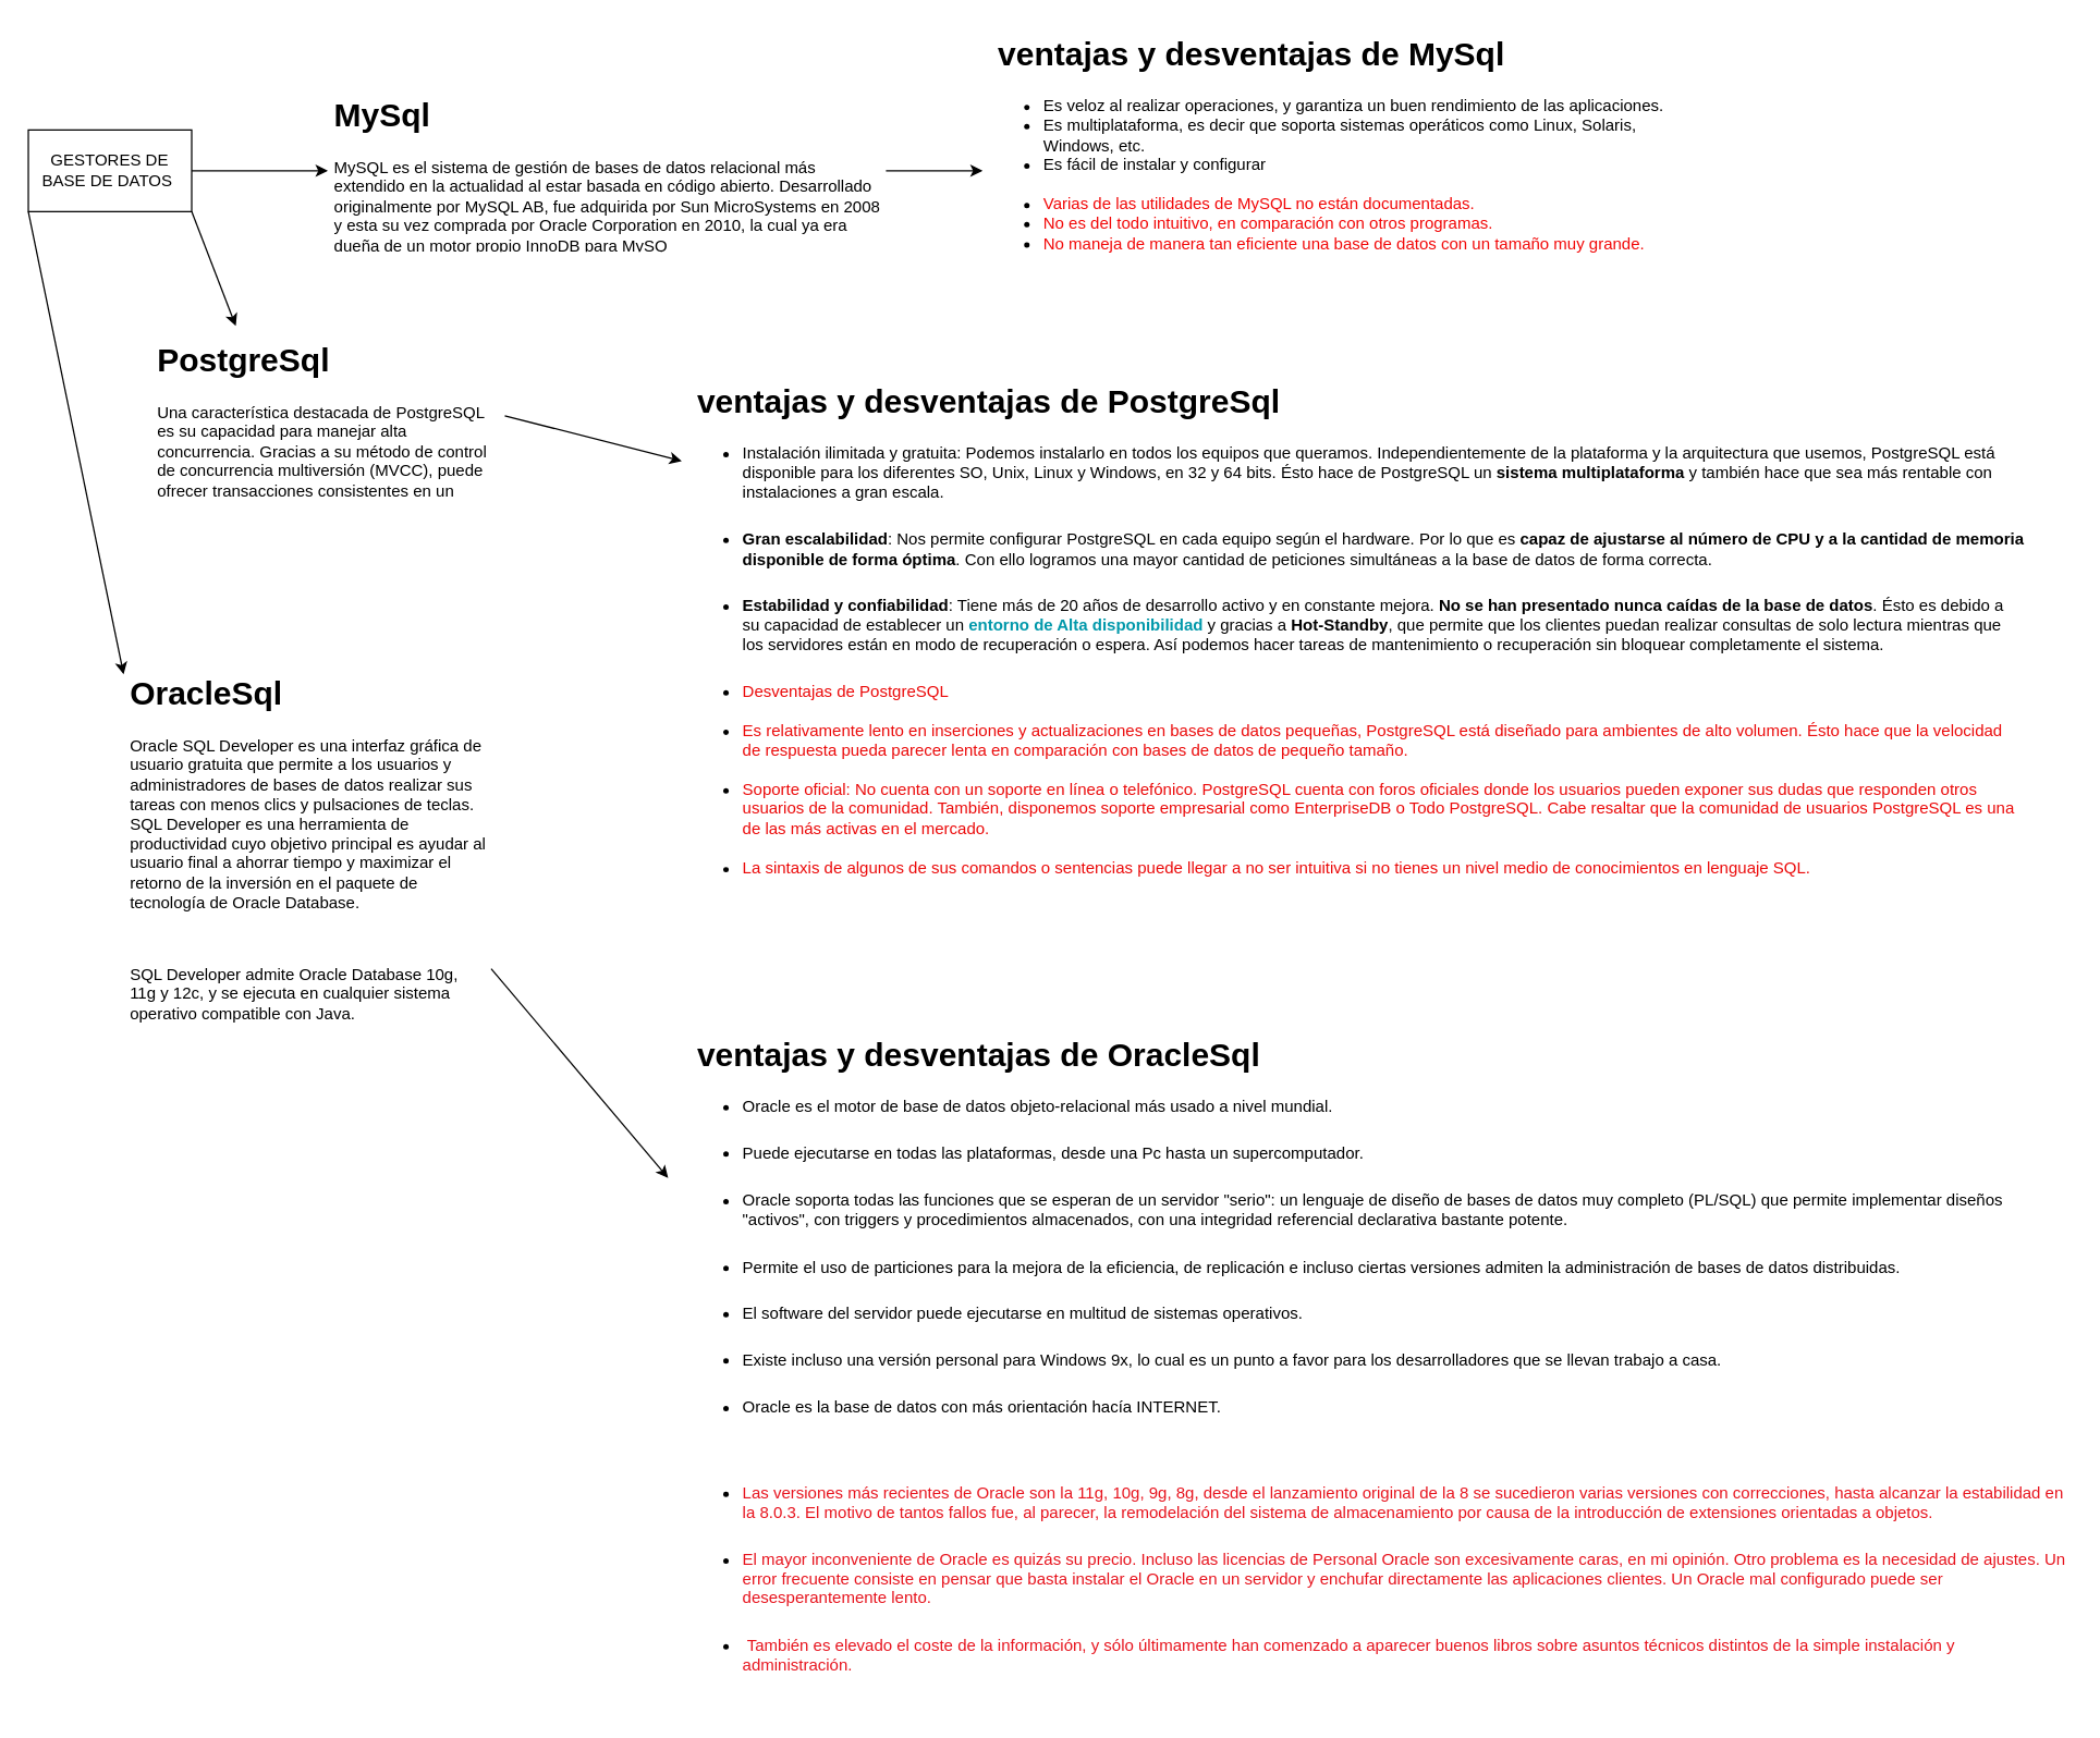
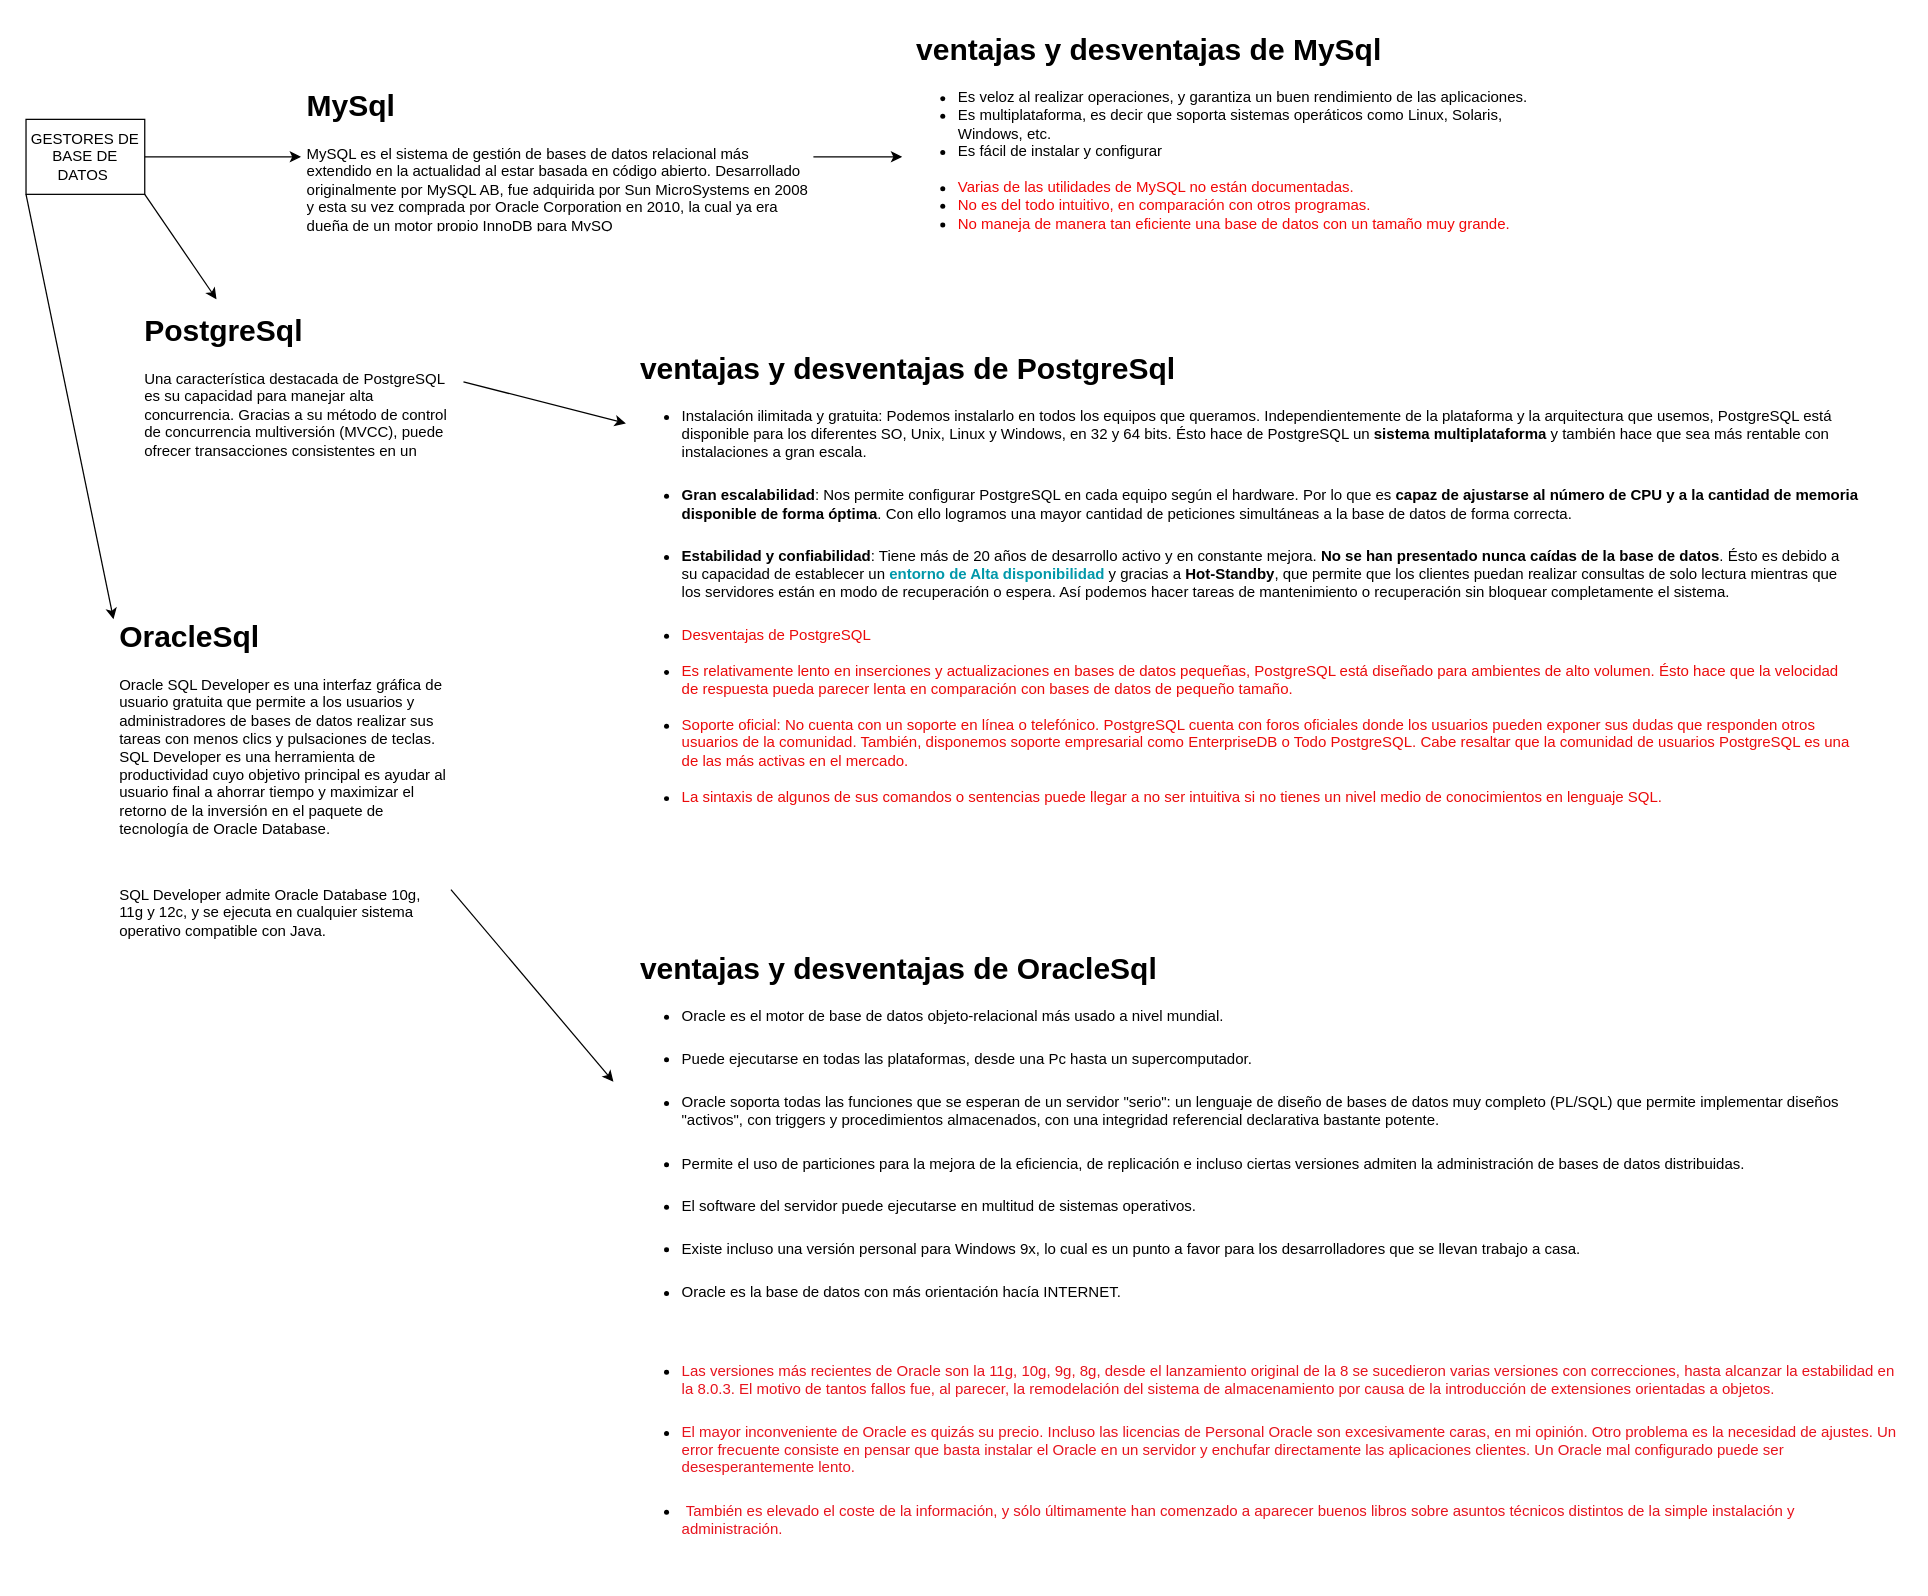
  <mxCell id="0" />
  <mxCell id="1" parent="0" />
- <mxCell id="2" value="GESTORES DE BASE DE DATOS&amp;nbsp;" style="rounded=0;whiteSpace=wrap;html=1;" vertex="1" parent="1"><mxGeometry x="20" y="95" width="120" height="60" as="geometry" /></mxCell>
+ <mxCell id="2" value="GESTORES DE BASE DE DATOS&amp;nbsp;" style="rounded=0;whiteSpace=wrap;html=1;" vertex="1" parent="1"><mxGeometry x="20" y="95" width="95" height="60" as="geometry" /></mxCell>
  <mxCell id="3" value="" style="endArrow=classic;html=1;rounded=0;exitX=1;exitY=0.5;exitDx=0;exitDy=0;entryX=0;entryY=0.5;entryDx=0;entryDy=0;" edge="1" parent="1" source="2" target="4"><mxGeometry width="50" height="50" relative="1" as="geometry"><mxPoint x="160" y="405" as="sourcePoint" /><mxPoint x="240" y="395" as="targetPoint" /></mxGeometry></mxCell>
  <mxCell id="4" value="&lt;h1&gt;MySql&lt;/h1&gt;&lt;p&gt;MySQL es el sistema de gestión de bases de datos relacional más extendido en la actualidad al estar basada en código abierto. Desarrollado originalmente por MySQL AB, fue adquirida por Sun MicroSystems en 2008 y esta su vez comprada por Oracle Corporation en 2010, la cual ya era dueña de un motor propio InnoDB para MySQ&lt;br&gt;&lt;/p&gt;" style="text;html=1;strokeColor=none;fillColor=none;spacing=5;spacingTop=-20;whiteSpace=wrap;overflow=hidden;rounded=0;" vertex="1" parent="1"><mxGeometry x="240" y="65" width="410" height="120" as="geometry" /></mxCell>
  <mxCell id="5" value="&lt;h1&gt;&amp;nbsp;ventajas y desventajas de MySql&lt;/h1&gt;&lt;ul&gt;&lt;li&gt;Es veloz al realizar operaciones, y garantiza un buen rendimiento de las aplicaciones.&lt;/li&gt;&lt;li&gt;&lt;span class=&quot;OYPEnA text-decoration-none text-strikethrough-none&quot;&gt;Es multiplataforma, es decir que soporta sistemas operáticos como Linux, Solaris, Windows, etc.&lt;/span&gt;&lt;/li&gt;&lt;li&gt;&lt;span class=&quot;OYPEnA text-decoration-none text-strikethrough-none&quot;&gt;Es fácil de instalar y configurar&lt;br&gt;&lt;br&gt;&lt;/span&gt;&lt;/li&gt;&lt;li&gt; &lt;span class=&quot;OYPEnA text-decoration-none text-strikethrough-none&quot;&gt;&lt;font color=&quot;#f20707&quot;&gt;Varias de las utilidades de MySQL no están documentadas.&lt;/font&gt;&lt;/span&gt;&lt;/li&gt;&lt;li&gt;&lt;span class=&quot;OYPEnA text-decoration-none text-strikethrough-none&quot;&gt;&lt;font color=&quot;#f20707&quot;&gt;No es del todo intuitivo, en comparación con otros programas.&lt;/font&gt;&lt;/span&gt;&lt;/li&gt;&lt;li&gt;&lt;span class=&quot;OYPEnA text-decoration-none text-strikethrough-none&quot;&gt;&lt;font color=&quot;#f20707&quot;&gt;No maneja de manera tan eficiente una base de datos con un tamaño muy grande.&lt;/font&gt;&lt;/span&gt;&lt;/li&gt;&lt;/ul&gt;" style="text;html=1;strokeColor=none;fillColor=none;spacing=5;spacingTop=-20;whiteSpace=wrap;overflow=hidden;rounded=0;" vertex="1" parent="1"><mxGeometry x="721" y="20" width="510" height="210" as="geometry" /></mxCell>
  <mxCell id="6" value="" style="endArrow=classic;html=1;rounded=0;entryX=0;entryY=0.5;entryDx=0;entryDy=0;exitX=1;exitY=0.5;exitDx=0;exitDy=0;" edge="1" parent="1" source="4" target="5"><mxGeometry width="50" height="50" relative="1" as="geometry"><mxPoint x="380" y="335" as="sourcePoint" /><mxPoint x="430" y="285" as="targetPoint" /></mxGeometry></mxCell>
  <mxCell id="7" value="" style="endArrow=classic;html=1;rounded=0;exitX=1;exitY=1;exitDx=0;exitDy=0;entryX=0.24;entryY=-0.05;entryDx=0;entryDy=0;entryPerimeter=0;" edge="1" parent="1" source="2" target="8"><mxGeometry width="50" height="50" relative="1" as="geometry"><mxPoint x="600" y="335" as="sourcePoint" /><mxPoint x="230" y="265" as="targetPoint" /></mxGeometry></mxCell>
  <mxCell id="8" value="&lt;h1&gt;PostgreSql&lt;/h1&gt;&lt;p&gt;Una característica destacada de PostgreSQL es su capacidad para manejar alta concurrencia. Gracias a su método de control de concurrencia multiversión (MVCC), puede ofrecer transacciones consistentes en un rendimiento óptimo, incluso en entornos con múltiples usuarios concurrentes.&lt;br&gt;&lt;/p&gt;" style="text;html=1;strokeColor=none;fillColor=none;spacing=5;spacingTop=-20;whiteSpace=wrap;overflow=hidden;rounded=0;" vertex="1" parent="1"><mxGeometry x="110" y="245" width="260" height="120" as="geometry" /></mxCell>
  <mxCell id="9" value="&lt;h1&gt;&amp;nbsp;ventajas y desventajas de PostgreSql&lt;/h1&gt;&lt;ul&gt;&lt;li style=&quot;box-sizing: border-box; list-style-type: disc; margin-bottom: 20px;&quot;&gt;Instalación ilimitada y gratuita: Podemos instalarlo en todos los equipos que queramos. Independientemente de la plataforma y la arquitectura que usemos, PostgreSQL está disponible para los diferentes SO, Unix, Linux y Windows, en 32 y 64 bits. Ésto hace de PostgreSQL un&amp;nbsp;&lt;span style=&quot;box-sizing: border-box; font-weight: 700;&quot;&gt;s&lt;/span&gt;&lt;span style=&quot;box-sizing: border-box; font-weight: 700;&quot;&gt;istema&amp;nbsp;multiplataforma&lt;/span&gt;&amp;nbsp;y también hace que sea más rentable con instalaciones a gran escala.&lt;/li&gt;&lt;li style=&quot;box-sizing: border-box; list-style-type: disc; margin-bottom: 20px;&quot;&gt;&lt;span style=&quot;box-sizing: border-box; font-weight: 700;&quot;&gt;Gran escalabilidad&lt;/span&gt;: Nos permite configurar PostgreSQL en cada equipo según el hardware. Por lo que es&amp;nbsp;&lt;span style=&quot;box-sizing: border-box; font-weight: 700;&quot;&gt;capaz de ajustarse al número de CPU y a la cantidad de memoria disponible de forma óptima&lt;/span&gt;. Con ello logramos una mayor cantidad de peticiones simultáneas a la base de datos de forma correcta.&lt;/li&gt;&lt;li style=&quot;box-sizing: border-box; list-style-type: disc; margin-bottom: 20px;&quot;&gt;&lt;span style=&quot;box-sizing: border-box; font-weight: 700;&quot;&gt;Estabilidad y confiabilidad&lt;/span&gt;: Tiene más de 20 años de desarrollo activo y en&amp;nbsp;constante mejora.&amp;nbsp;&lt;span style=&quot;box-sizing: border-box; font-weight: 700;&quot;&gt;No se han presentado nunca caídas de la base de datos&lt;/span&gt;. Ésto es debido a su capacidad de establecer un&amp;nbsp;&lt;a style=&quot;box-sizing: border-box; background-color: initial; transition: all 0.1s ease-in-out 0s; color: rgb(0, 152, 170); text-decoration-line: none; font-weight: 600;&quot; rel=&quot;noopener noreferrer&quot; target=&quot;_blank&quot; href=&quot;https://todopostgresql.com/alta-disponibilidad-postgresql/&quot;&gt;entorno de Alta disponibilidad&lt;/a&gt;&amp;nbsp;y gracias a&amp;nbsp;&lt;span style=&quot;box-sizing: border-box; font-weight: 700;&quot;&gt;Hot-Standby&lt;/span&gt;, que permite que los clientes puedan realizar consultas de solo lectura mientras que los servidores están en modo de recuperación o espera. Así podemos hacer tareas de mantenimiento o recuperación sin bloquear completamente el sistema.&lt;/li&gt;&lt;li&gt;&lt;font color=&quot;#eb0a0a&quot;&gt;Desventajas de PostgreSQL&lt;br&gt;&lt;br&gt;&lt;/font&gt;&lt;/li&gt;&lt;li&gt;&lt;font color=&quot;#eb0a0a&quot;&gt;Es relativamente lento en inserciones y actualizaciones en bases de datos pequeñas, PostgreSQL está diseñado para ambientes de alto volumen. Ésto hace que la velocidad de respuesta pueda parecer lenta en comparación con bases de datos de pequeño tamaño.&lt;br&gt;&lt;br&gt;&lt;/font&gt;&lt;/li&gt;&lt;li&gt;&lt;font color=&quot;#eb0a0a&quot;&gt;Soporte oficial: No cuenta con un soporte en línea o telefónico. PostgreSQL cuenta con foros oficiales donde los usuarios pueden exponer sus dudas que responden otros usuarios de la comunidad. También, disponemos soporte empresarial como EnterpriseDB o Todo PostgreSQL. Cabe resaltar que la comunidad de usuarios PostgreSQL es una de las más activas en el mercado.&lt;br&gt;&lt;br&gt;&lt;/font&gt;&lt;/li&gt;&lt;li&gt;&lt;font color=&quot;#eb0a0a&quot;&gt;La sintaxis de algunos de sus comandos o sentencias puede llegar a no ser intuitiva si no tienes un nivel medio de conocimientos en lenguaje SQL.&lt;/font&gt;&lt;/li&gt;&lt;/ul&gt;" style="text;html=1;strokeColor=none;fillColor=none;spacing=5;spacingTop=-20;whiteSpace=wrap;overflow=hidden;rounded=0;" vertex="1" parent="1"><mxGeometry x="500" y="275" width="990" height="380" as="geometry" /></mxCell>
  <mxCell id="10" value="" style="endArrow=classic;html=1;rounded=0;exitX=1;exitY=0.5;exitDx=0;exitDy=0;" edge="1" parent="1" source="8" target="9"><mxGeometry width="50" height="50" relative="1" as="geometry"><mxPoint x="760" y="575" as="sourcePoint" /><mxPoint x="480" y="305" as="targetPoint" /></mxGeometry></mxCell>
  <mxCell id="11" value="" style="endArrow=classic;html=1;rounded=0;exitX=0;exitY=1;exitDx=0;exitDy=0;" edge="1" parent="1" source="2"><mxGeometry width="50" height="50" relative="1" as="geometry"><mxPoint x="550" y="575" as="sourcePoint" /><mxPoint x="90" y="495" as="targetPoint" /></mxGeometry></mxCell>
  <mxCell id="12" value="&lt;h1&gt;OracleSql&lt;/h1&gt;&lt;p&gt;Oracle SQL Developer es una interfaz gráfica de usuario gratuita que permite a los usuarios y administradores de bases de datos realizar sus tareas con menos clics y pulsaciones de teclas. SQL Developer es una herramienta de productividad cuyo objetivo principal es ayudar al usuario final a ahorrar tiempo y maximizar el retorno de la inversión en el paquete de tecnología de Oracle Database.&lt;/p&gt;&lt;p&gt;&lt;br&gt;&lt;/p&gt;&lt;p&gt;SQL Developer admite Oracle Database 10g, 11g y 12c, y se ejecuta en cualquier sistema operativo compatible con Java.&lt;/p&gt;" style="text;html=1;strokeColor=none;fillColor=none;spacing=5;spacingTop=-20;whiteSpace=wrap;overflow=hidden;rounded=0;" vertex="1" parent="1"><mxGeometry x="90" y="490" width="270" height="295" as="geometry" /></mxCell>
  <mxCell id="13" value="" style="endArrow=classic;html=1;rounded=0;exitX=1;exitY=0.75;exitDx=0;exitDy=0;" edge="1" parent="1" source="12"><mxGeometry width="50" height="50" relative="1" as="geometry"><mxPoint x="330" y="825" as="sourcePoint" /><mxPoint x="490" y="865" as="targetPoint" /></mxGeometry></mxCell>
  <mxCell id="14" value="&lt;h1&gt;&amp;nbsp;ventajas y desventajas de OracleSql&lt;/h1&gt;&lt;ul&gt;&lt;li style=&quot;box-sizing: border-box; list-style-type: disc; margin-bottom: 20px;&quot;&gt;Oracle es el motor de base de datos objeto-relacional más usado a nivel mundial.&lt;/li&gt;&lt;li style=&quot;box-sizing: border-box; list-style-type: disc; margin-bottom: 20px;&quot;&gt;Puede ejecutarse en todas las plataformas, desde una Pc hasta un supercomputador.&lt;/li&gt;&lt;li style=&quot;box-sizing: border-box; list-style-type: disc; margin-bottom: 20px;&quot;&gt;Oracle soporta todas las funciones que se esperan de un servidor &quot;serio&quot;: un lenguaje de diseño de bases de datos muy completo (PL/SQL) que permite implementar diseños &quot;activos&quot;, con triggers y procedimientos almacenados, con una integridad referencial declarativa bastante potente.&lt;/li&gt;&lt;li style=&quot;box-sizing: border-box; list-style-type: disc; margin-bottom: 20px;&quot;&gt;Permite el uso de particiones para la mejora de la eficiencia, de replicación e incluso ciertas versiones admiten la administración de bases de datos distribuidas.&lt;/li&gt;&lt;li style=&quot;box-sizing: border-box; list-style-type: disc; margin-bottom: 20px;&quot;&gt;El software del servidor puede ejecutarse en multitud de sistemas operativos.&lt;/li&gt;&lt;li style=&quot;box-sizing: border-box; list-style-type: disc; margin-bottom: 20px;&quot;&gt;Existe incluso una versión personal para Windows 9x, lo cual es un punto a favor para los desarrolladores que se llevan trabajo a casa.&lt;/li&gt;&lt;li style=&quot;box-sizing: border-box; list-style-type: disc; margin-bottom: 20px;&quot;&gt;Oracle es la base de datos con más orientación hacía INTERNET.&lt;br&gt;&lt;br&gt;&lt;font color=&quot;#e7131d&quot;&gt;&lt;br&gt;&lt;/font&gt;&lt;/li&gt;&lt;li style=&quot;box-sizing: border-box; list-style-type: disc; margin-bottom: 20px;&quot;&gt;&lt;font color=&quot;#e7131d&quot;&gt;Las versiones más recientes de Oracle son la 11g, 10g, 9g, 8g, desde el lanzamiento original de la 8 se sucedieron varias versiones con correcciones, hasta alcanzar la estabilidad en la 8.0.3. El motivo de tantos fallos fue, al parecer, la remodelación del sistema de almacenamiento por causa de la introducción de extensiones orientadas a objetos.&lt;/font&gt;&lt;/li&gt;&lt;li style=&quot;box-sizing: border-box; list-style-type: disc; margin-bottom: 20px;&quot;&gt;&lt;font color=&quot;#e7131d&quot;&gt;El mayor inconveniente de Oracle es quizás su precio. Incluso las licencias de Personal Oracle son excesivamente caras, en mi opinión. Otro problema es la necesidad de ajustes. Un error frecuente consiste en pensar que basta instalar el Oracle en un servidor y enchufar directamente las aplicaciones clientes. Un Oracle mal configurado puede ser desesperantemente lento.&lt;/font&gt;&lt;/li&gt;&lt;li style=&quot;box-sizing: border-box; list-style-type: disc; margin-bottom: 20px;&quot;&gt;&lt;font color=&quot;#e7131d&quot;&gt;&amp;nbsp;También es elevado el coste de la información, y sólo últimamente han comenzado a aparecer buenos libros sobre asuntos técnicos distintos de la simple instalación y administración.&lt;/font&gt;&lt;/li&gt;&lt;/ul&gt;" style="text;html=1;strokeColor=none;fillColor=none;spacing=5;spacingTop=-20;whiteSpace=wrap;overflow=hidden;rounded=0;" vertex="1" parent="1"><mxGeometry x="500" y="755" width="1020" height="500" as="geometry" /></mxCell>
